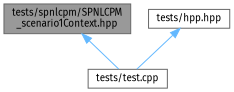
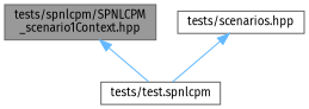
  digraph {
    fontname="Fira Sans"
    node [color=grey40 fillcolor=white fontname="Fira Sans" fontsize=10 shape=box style=filled]
    edge [color=steelblue1 dir=back fontname="Fira Sans" fontsize=10 labelfontname=Helvetica labelfontsize=10 style=solid]
    n1 [color=gray40 fillcolor=grey60 fontcolor=black height=0.2 label="tests/spnlcpm/SPNLCPM\l_scenario1Context.hpp" width=0.4]
-   n2 [height=0.2 label="tests/test.cpp" width=0.4]
-   n3 [height=0.2 label="tests/hpp.hpp" width=0.4]
+   n2 [height=0.2 label="tests/test.spnlcpm" width=0.4]
+   n3 [height=0.2 label="tests/scenarios.hpp" width=0.4]
    n1 -> n2
    n3 -> n2
  }
